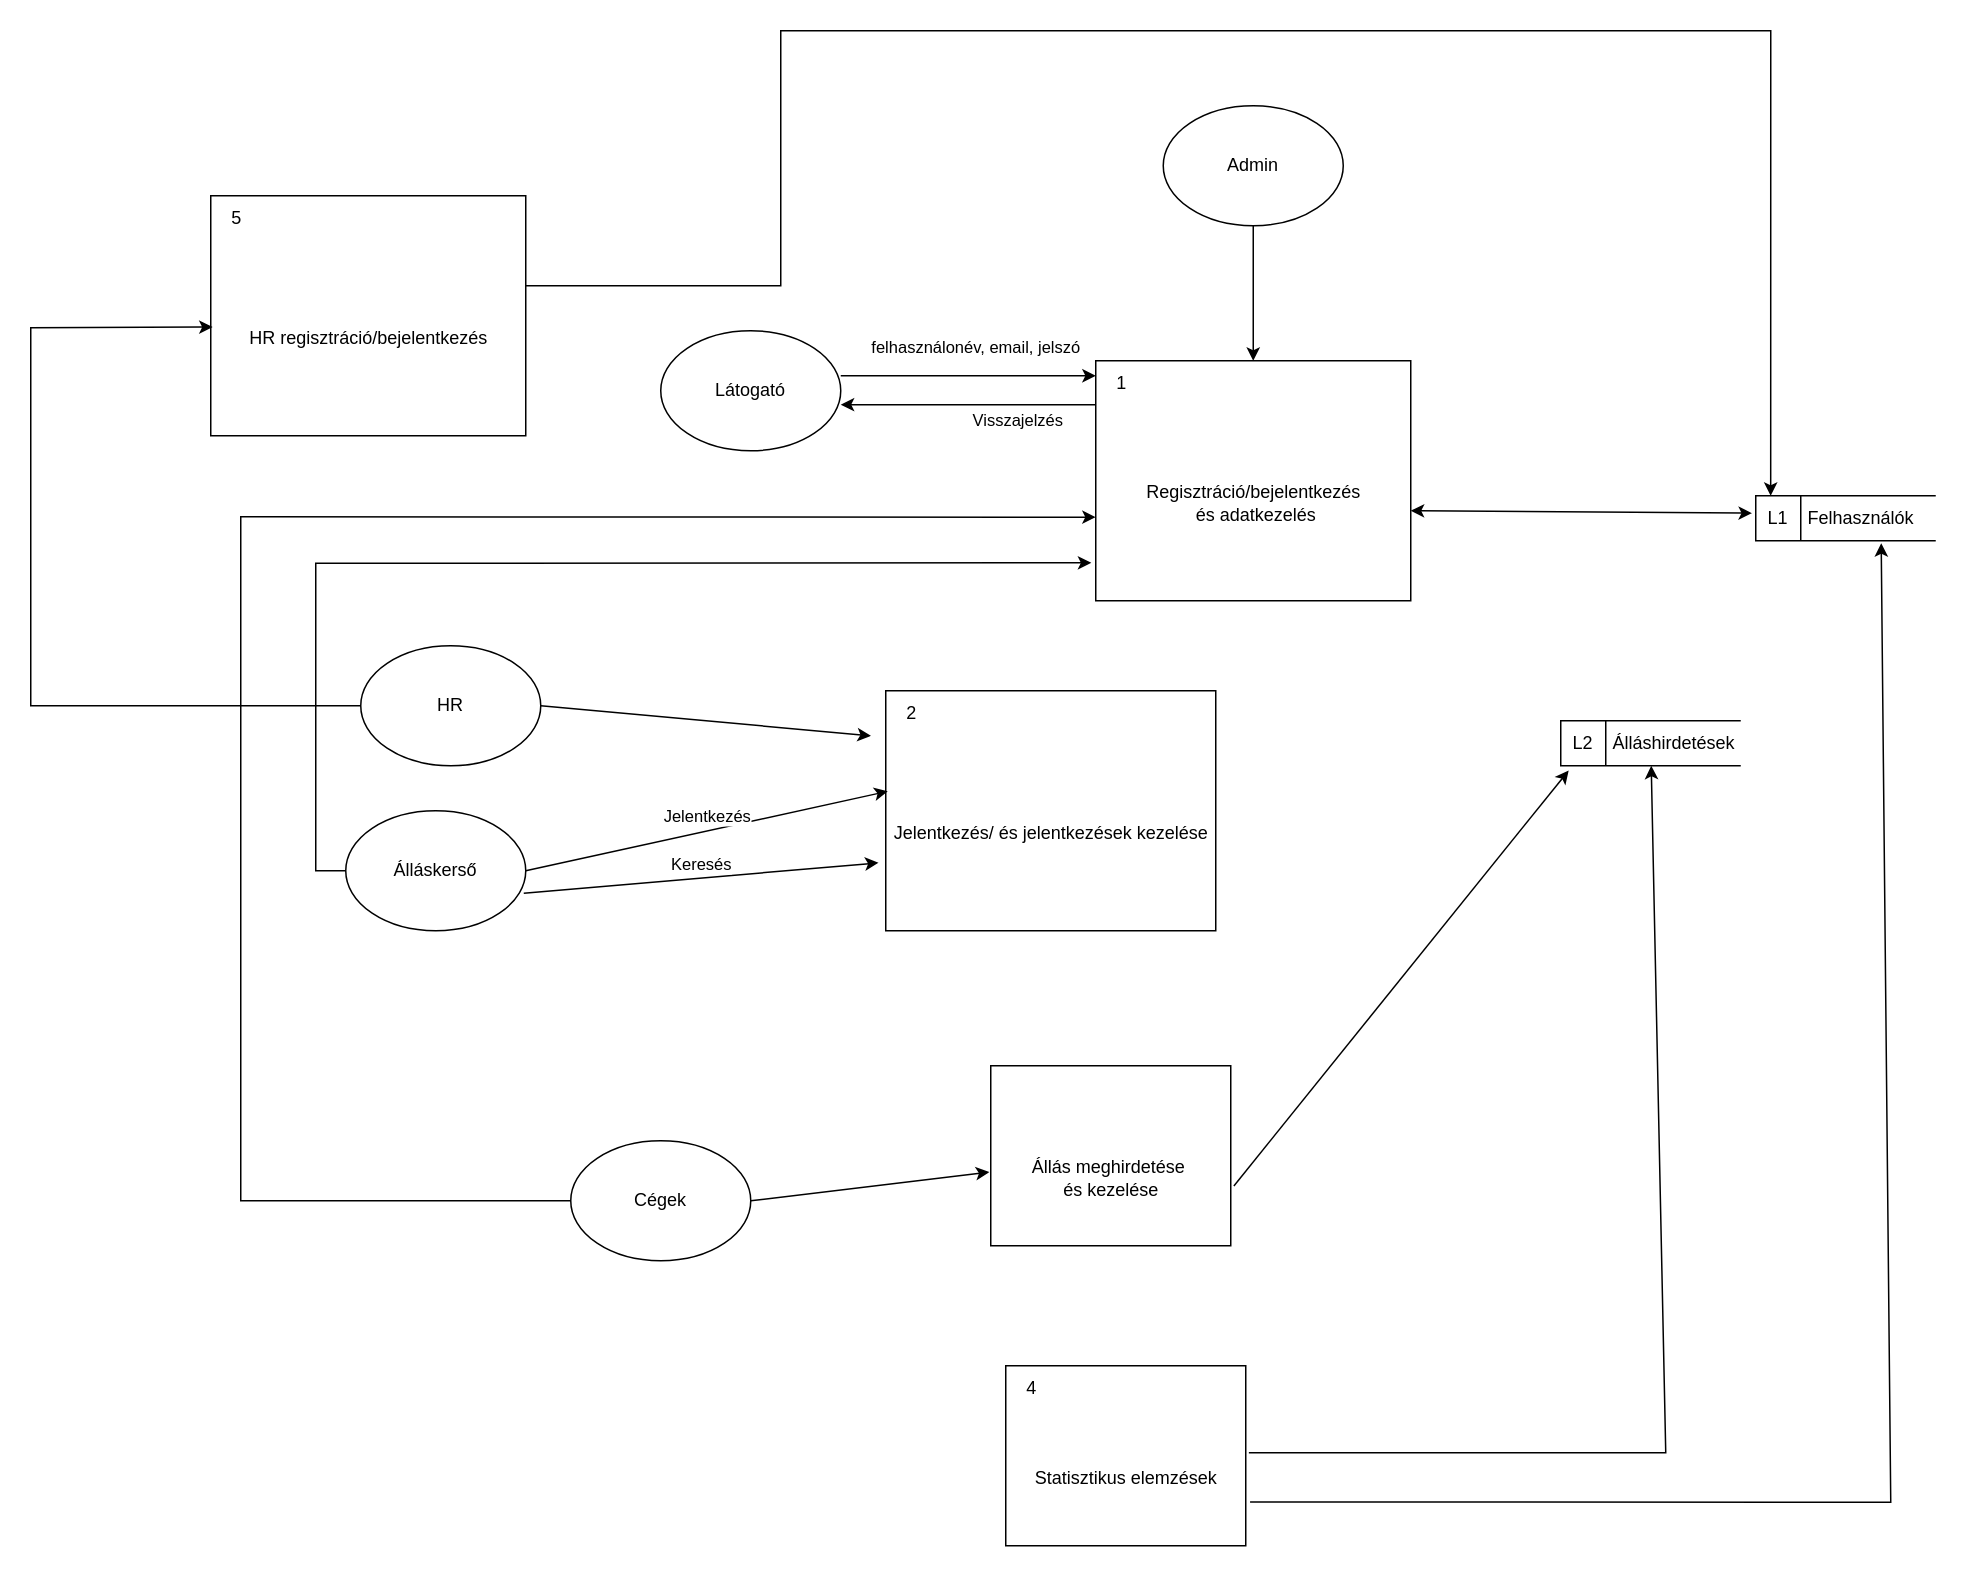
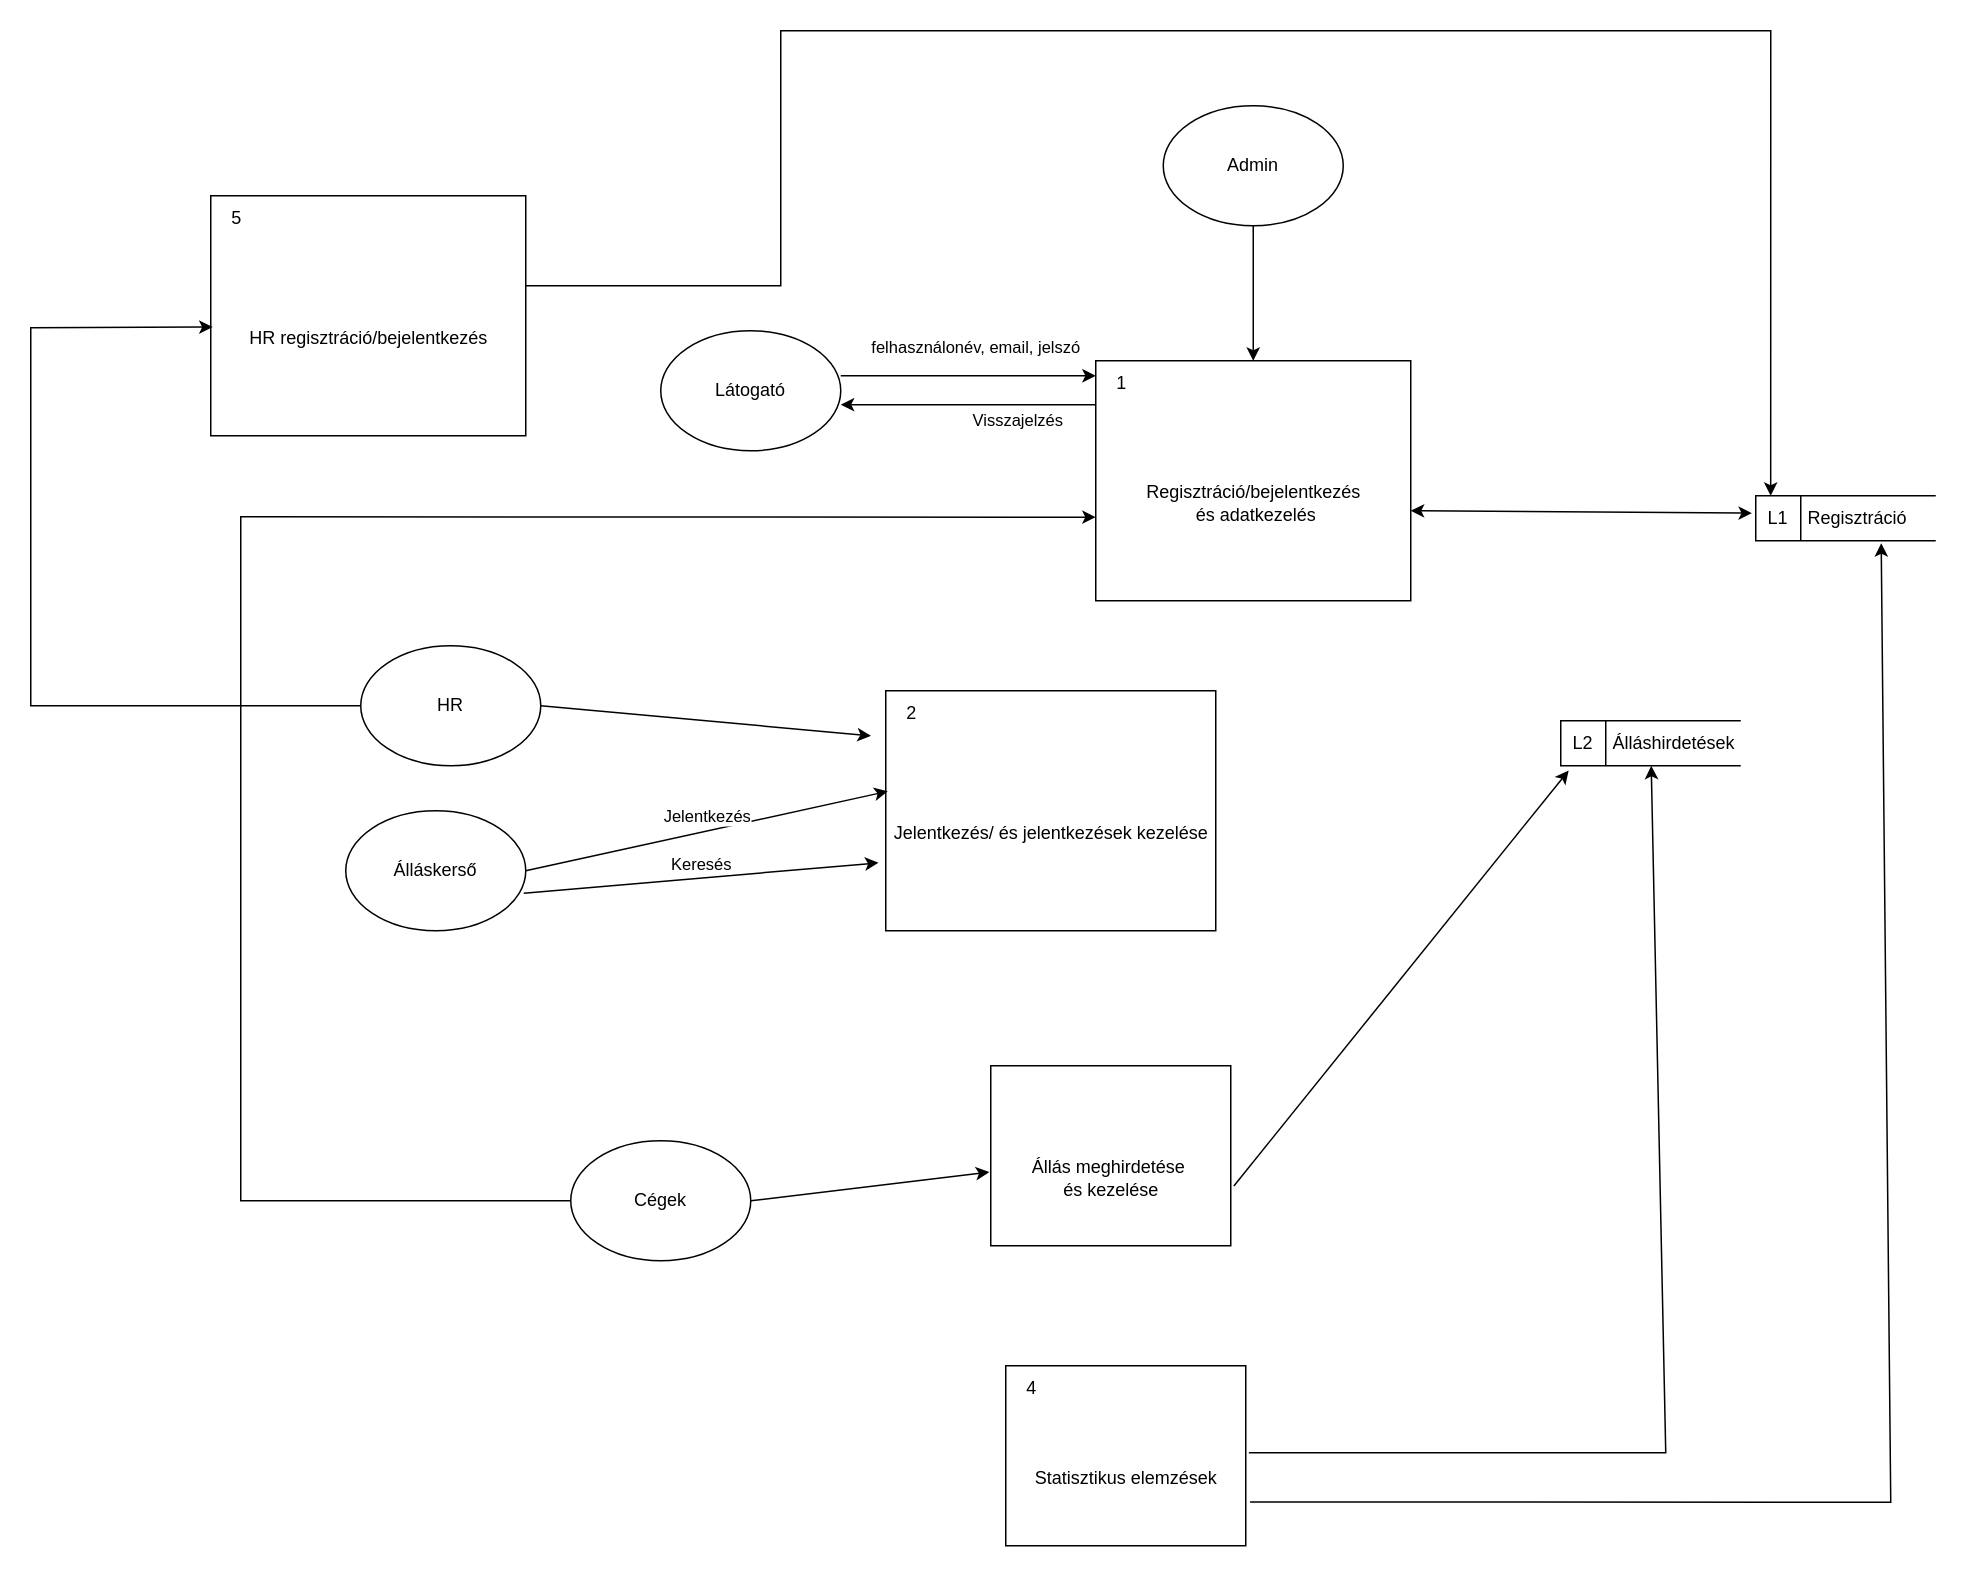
  <mxCell id="0" />
  <mxCell id="1" parent="0" />
  <mxCell id="2" value="&lt;div&gt;Regisztráció/bejelentkezés&lt;/div&gt;&lt;div&gt;&amp;nbsp;és adatkezelés&lt;/div&gt;" style="html=1;dashed=0;whitespace=wrap;shape=mxgraph.dfd.process;align=center;container=1;collapsible=0;spacingTop=30;" vertex="1" parent="1"><mxGeometry x="730" y="240" width="210" height="160" as="geometry" /></mxCell>
  <mxCell id="3" value="1" style="text;html=1;strokeColor=none;fillColor=none;align=center;verticalAlign=middle;whiteSpace=wrap;rounded=0;movable=0;resizable=0;rotatable=0;cloneable=0;deletable=0;connectable=0;allowArrows=0;pointerEvents=1;" vertex="1" parent="2"><mxGeometry width="35" height="30" as="geometry" /></mxCell>
  <mxCell id="4" value="" style="text;html=1;strokeColor=none;fillColor=none;align=left;verticalAlign=middle;whiteSpace=wrap;rounded=0;movable=0;resizable=0;connectable=0;allowArrows=0;rotatable=0;cloneable=0;deletable=0;spacingLeft=6;autosize=1;resizeWidth=0;" vertex="1" parent="2"><mxGeometry x="35" y="-5" width="50" height="40" as="geometry" /></mxCell>
  <mxCell id="5" value="" style="endArrow=classic;startArrow=classic;html=1;rounded=0;verticalAlign=bottom;entryX=-0.021;entryY=0.387;entryDx=0;entryDy=0;entryPerimeter=0;" edge="1" parent="2" target="8"><mxGeometry x="0.333" width="50" height="50" relative="1" as="geometry"><mxPoint x="210" y="100" as="sourcePoint" /><mxPoint x="161.673" y="84.211" as="targetPoint" /><mxPoint as="offset" /></mxGeometry></mxCell>
  <mxCell id="6" value="Cégek" style="ellipse;whiteSpace=wrap;html=1;" vertex="1" parent="1"><mxGeometry x="380" y="760" width="120" height="80" as="geometry" /></mxCell>
  <mxCell id="7" value="Álláskerső" style="ellipse;whiteSpace=wrap;html=1;" vertex="1" parent="1"><mxGeometry x="230" y="540" width="120" height="80" as="geometry" /></mxCell>
- <mxCell id="8" value="Felhasználók" style="html=1;dashed=0;whitespace=wrap;shape=mxgraph.dfd.dataStoreID;align=left;spacingLeft=33;container=1;collapsible=0;autosize=0;" vertex="1" parent="1"><mxGeometry x="1170" y="330" width="120" height="30" as="geometry" /></mxCell>
+ <mxCell id="8" value="Regisztráció" style="html=1;dashed=0;whitespace=wrap;shape=mxgraph.dfd.dataStoreID;align=left;spacingLeft=33;container=1;collapsible=0;autosize=0;" vertex="1" parent="1"><mxGeometry x="1170" y="330" width="120" height="30" as="geometry" /></mxCell>
  <mxCell id="9" value="L1" style="text;html=1;strokeColor=none;fillColor=none;align=center;verticalAlign=middle;whiteSpace=wrap;rounded=0;movable=0;resizable=0;rotatable=0;cloneable=0;deletable=0;allowArrows=0;connectable=0;" vertex="1" parent="8"><mxGeometry width="30" height="30" as="geometry" /></mxCell>
  <mxCell id="10" value="Admin" style="ellipse;whiteSpace=wrap;html=1;" vertex="1" parent="1"><mxGeometry x="775" y="70" width="120" height="80" as="geometry" /></mxCell>
  <mxCell id="11" value="Visszajelzés" style="endArrow=classic;html=1;rounded=0;verticalAlign=bottom;" edge="1" parent="1"><mxGeometry x="-0.39" y="20" width="50" height="50" relative="1" as="geometry"><mxPoint x="730" y="269.29" as="sourcePoint" /><mxPoint x="560" y="269.29" as="targetPoint" /><Array as="points" /><mxPoint as="offset" /></mxGeometry></mxCell>
  <mxCell id="12" value="felhasználonév, email, jelszó" style="endArrow=classic;html=1;rounded=0;verticalAlign=bottom;" edge="1" parent="1"><mxGeometry x="0.059" y="10" width="50" height="50" relative="1" as="geometry"><mxPoint x="560" y="250" as="sourcePoint" /><mxPoint x="730" y="250" as="targetPoint" /><Array as="points" /><mxPoint as="offset" /></mxGeometry></mxCell>
  <mxCell id="13" value="Jelentkezés/ és jelentkezések kezelése" style="html=1;dashed=0;whitespace=wrap;shape=mxgraph.dfd.process;align=center;container=1;collapsible=0;spacingTop=30;" vertex="1" parent="1"><mxGeometry x="590" y="460" width="220" height="160" as="geometry" /></mxCell>
  <mxCell id="14" value="2" style="text;html=1;strokeColor=none;fillColor=none;align=center;verticalAlign=middle;whiteSpace=wrap;rounded=0;movable=0;resizable=0;rotatable=0;cloneable=0;deletable=0;connectable=0;allowArrows=0;pointerEvents=1;" vertex="1" parent="13"><mxGeometry width="35" height="30" as="geometry" /></mxCell>
  <mxCell id="15" value="" style="text;html=1;strokeColor=none;fillColor=none;align=left;verticalAlign=middle;whiteSpace=wrap;rounded=0;movable=0;resizable=0;connectable=0;allowArrows=0;rotatable=0;cloneable=0;deletable=0;spacingLeft=6;autosize=1;resizeWidth=0;" vertex="1" parent="13"><mxGeometry x="35" y="-5" width="50" height="40" as="geometry" /></mxCell>
  <mxCell id="16" value="Álláshirdetések" style="html=1;dashed=0;whitespace=wrap;shape=mxgraph.dfd.dataStoreID;align=left;spacingLeft=33;container=1;collapsible=0;autosize=0;" vertex="1" parent="1"><mxGeometry x="1040" y="480" width="120" height="30" as="geometry" /></mxCell>
  <mxCell id="17" value="L2" style="text;html=1;strokeColor=none;fillColor=none;align=center;verticalAlign=middle;whiteSpace=wrap;rounded=0;movable=0;resizable=0;rotatable=0;cloneable=0;deletable=0;allowArrows=0;connectable=0;" vertex="1" parent="16"><mxGeometry width="30" height="30" as="geometry" /></mxCell>
  <mxCell id="18" value="HR" style="ellipse;whiteSpace=wrap;html=1;" vertex="1" parent="1"><mxGeometry x="240" y="430" width="120" height="80" as="geometry" /></mxCell>
  <mxCell id="19" value="" style="endArrow=classic;html=1;rounded=0;verticalAlign=bottom;exitX=1;exitY=0.5;exitDx=0;exitDy=0;entryX=-0.045;entryY=0.188;entryDx=0;entryDy=0;entryPerimeter=0;" edge="1" parent="1" source="18" target="13"><mxGeometry x="0.003" width="50" height="50" relative="1" as="geometry"><mxPoint x="690" y="940" as="sourcePoint" /><mxPoint x="480" y="470" as="targetPoint" /><Array as="points" /><mxPoint as="offset" /></mxGeometry></mxCell>
  <mxCell id="20" value="" style="endArrow=classic;html=1;rounded=0;verticalAlign=bottom;exitX=0.5;exitY=1;exitDx=0;exitDy=0;" edge="1" parent="1" source="10"><mxGeometry width="50" height="50" relative="1" as="geometry"><mxPoint x="440" y="420" as="sourcePoint" /><mxPoint x="835" y="240" as="targetPoint" /></mxGeometry></mxCell>
  <mxCell id="21" value="Látogató" style="ellipse;whiteSpace=wrap;html=1;" vertex="1" parent="1"><mxGeometry x="440" y="220" width="120" height="80" as="geometry" /></mxCell>
  <mxCell id="22" value="Jelentkezés" style="endArrow=classic;html=1;rounded=0;verticalAlign=bottom;exitX=1;exitY=0.5;exitDx=0;exitDy=0;entryX=0.006;entryY=0.419;entryDx=0;entryDy=0;entryPerimeter=0;" edge="1" parent="1" source="7" target="13"><mxGeometry width="50" height="50" relative="1" as="geometry"><mxPoint x="390" y="1205.49" as="sourcePoint" /><mxPoint x="665" y="1121.289" as="targetPoint" /></mxGeometry></mxCell>
  <mxCell id="23" value="Keresés" style="endArrow=classic;html=1;rounded=0;verticalAlign=bottom;exitX=0.989;exitY=0.688;exitDx=0;exitDy=0;exitPerimeter=0;entryX=-0.022;entryY=0.717;entryDx=0;entryDy=0;entryPerimeter=0;" edge="1" parent="1" source="7" target="13"><mxGeometry width="50" height="50" relative="1" as="geometry"><mxPoint x="400" y="1160" as="sourcePoint" /><mxPoint x="665" y="1261.944" as="targetPoint" /></mxGeometry></mxCell>
  <mxCell id="24" value="" style="endArrow=classic;html=1;rounded=0;verticalAlign=bottom;exitX=1;exitY=0.5;exitDx=0;exitDy=0;entryX=-0.006;entryY=0.424;entryDx=0;entryDy=0;entryPerimeter=0;" edge="1" parent="1" source="6"><mxGeometry width="50" height="50" relative="1" as="geometry"><mxPoint x="960" y="620" as="sourcePoint" /><mxPoint x="659.04" y="780.88" as="targetPoint" /></mxGeometry></mxCell>
  <mxCell id="25" value="" style="endArrow=classic;html=1;rounded=0;verticalAlign=bottom;exitX=1.013;exitY=0.483;exitDx=0;exitDy=0;exitPerimeter=0;" edge="1" parent="1" source="26" target="16"><mxGeometry x="0.0" width="50" height="50" relative="1" as="geometry"><mxPoint x="1311.92" y="1226.52" as="sourcePoint" /><mxPoint x="1490" y="1225" as="targetPoint" /><Array as="points"><mxPoint x="1110" y="968" /></Array><mxPoint as="offset" /></mxGeometry></mxCell>
  <mxCell id="26" value="Statisztikus elemzések" style="html=1;dashed=0;whitespace=wrap;shape=mxgraph.dfd.process2;align=center;container=1;collapsible=0;spacingTop=30;" vertex="1" parent="1"><mxGeometry x="670" y="910" width="160" height="120" as="geometry" /></mxCell>
  <mxCell id="27" value="4" style="text;html=1;strokeColor=none;fillColor=none;align=center;verticalAlign=middle;whiteSpace=wrap;rounded=0;connectable=0;allowArrows=0;editable=1;movable=0;resizable=0;rotatable=0;deletable=0;locked=0;cloneable=0;" vertex="1" parent="26"><mxGeometry width="35" height="30" as="geometry" /></mxCell>
  <mxCell id="28" value="" style="text;strokeColor=none;fillColor=none;align=left;verticalAlign=middle;whiteSpace=wrap;rounded=0;autosize=1;connectable=0;allowArrows=0;movable=0;resizable=0;rotatable=0;deletable=0;cloneable=0;spacingLeft=6;fontStyle=0;html=1;" vertex="1" parent="26"><mxGeometry x="35" y="-5" width="50" height="40" as="geometry" /></mxCell>
  <mxCell id="29" value="" style="endArrow=classic;html=1;rounded=0;verticalAlign=bottom;entryX=0.697;entryY=1.054;entryDx=0;entryDy=0;entryPerimeter=0;exitX=1.018;exitY=0.757;exitDx=0;exitDy=0;exitPerimeter=0;" edge="1" parent="1" source="26" target="8"><mxGeometry width="50" height="50" relative="1" as="geometry"><mxPoint x="1310" y="1280" as="sourcePoint" /><mxPoint x="1430" y="1280" as="targetPoint" /><Array as="points"><mxPoint x="1260" y="1001" /></Array></mxGeometry></mxCell>
  <mxCell id="30" value="" style="endArrow=classic;html=1;rounded=0;verticalAlign=bottom;exitX=1.013;exitY=0.501;exitDx=0;exitDy=0;exitPerimeter=0;entryX=0.044;entryY=1.105;entryDx=0;entryDy=0;entryPerimeter=0;" edge="1" parent="1" target="16"><mxGeometry width="50" height="50" relative="1" as="geometry"><mxPoint x="822.08" y="790.12" as="sourcePoint" /><mxPoint x="1050" y="580" as="targetPoint" /></mxGeometry></mxCell>
  <mxCell id="31" value="&lt;div&gt;Állás meghirdetése&amp;nbsp;&lt;/div&gt;&lt;div&gt;és kezelése&lt;/div&gt;" style="html=1;dashed=0;whitespace=wrap;shape=mxgraph.dfd.process;align=center;container=1;collapsible=0;spacingTop=30;" vertex="1" parent="1"><mxGeometry x="660" y="710" width="160" height="120" as="geometry" /></mxCell>
  <mxCell id="32" value="" style="text;html=1;strokeColor=none;fillColor=none;align=left;verticalAlign=middle;whiteSpace=wrap;rounded=0;movable=0;resizable=0;connectable=0;allowArrows=0;rotatable=0;cloneable=0;deletable=0;spacingLeft=6;autosize=1;resizeWidth=0;" vertex="1" parent="31"><mxGeometry x="35" y="-5" width="50" height="40" as="geometry" /></mxCell>
  <mxCell id="33" value="" style="endArrow=classic;html=1;rounded=0;verticalAlign=bottom;exitX=0;exitY=0.5;exitDx=0;exitDy=0;" edge="1" parent="1" source="6"><mxGeometry width="50" height="50" relative="1" as="geometry"><mxPoint x="610" y="344.29" as="sourcePoint" /><mxPoint x="730" y="344.29" as="targetPoint" /><Array as="points"><mxPoint x="160" y="800" /><mxPoint x="160" y="344" /></Array></mxGeometry></mxCell>
- <mxCell id="34" value="" style="endArrow=classic;html=1;rounded=0;verticalAlign=bottom;exitX=0;exitY=0.5;exitDx=0;exitDy=0;entryX=-0.014;entryY=0.842;entryDx=0;entryDy=0;entryPerimeter=0;" edge="1" parent="1" source="7" target="2"><mxGeometry width="50" height="50" relative="1" as="geometry"><mxPoint x="780" y="520" as="sourcePoint" /><mxPoint x="900" y="520" as="targetPoint" /><Array as="points"><mxPoint x="210" y="580" /><mxPoint x="210" y="375" /></Array></mxGeometry></mxCell>
  <mxCell id="35" value="HR regisztráció/bejelentkezés" style="html=1;dashed=0;whitespace=wrap;shape=mxgraph.dfd.process;align=center;container=1;collapsible=0;spacingTop=30;" vertex="1" parent="1"><mxGeometry x="140" y="130" width="210" height="160" as="geometry" /></mxCell>
  <mxCell id="36" value="5" style="text;html=1;strokeColor=none;fillColor=none;align=center;verticalAlign=middle;whiteSpace=wrap;rounded=0;movable=0;resizable=0;rotatable=0;cloneable=0;deletable=0;connectable=0;allowArrows=0;pointerEvents=1;" vertex="1" parent="35"><mxGeometry width="35" height="30" as="geometry" /></mxCell>
  <mxCell id="37" value="" style="text;html=1;strokeColor=none;fillColor=none;align=left;verticalAlign=middle;whiteSpace=wrap;rounded=0;movable=0;resizable=0;connectable=0;allowArrows=0;rotatable=0;cloneable=0;deletable=0;spacingLeft=6;autosize=1;resizeWidth=0;" vertex="1" parent="35"><mxGeometry x="35" y="-5" width="50" height="40" as="geometry" /></mxCell>
  <mxCell id="38" value="" style="endArrow=classic;html=1;rounded=0;verticalAlign=bottom;exitX=0;exitY=0.5;exitDx=0;exitDy=0;entryX=0.006;entryY=0.547;entryDx=0;entryDy=0;entryPerimeter=0;" edge="1" parent="1" source="18" target="35"><mxGeometry width="50" height="50" relative="1" as="geometry"><mxPoint x="780" y="470" as="sourcePoint" /><mxPoint x="900" y="470" as="targetPoint" /><Array as="points"><mxPoint x="20" y="470" /><mxPoint x="20" y="218" /></Array></mxGeometry></mxCell>
  <mxCell id="39" value="" style="endArrow=classic;html=1;rounded=0;verticalAlign=bottom;entryX=0.083;entryY=0;entryDx=0;entryDy=0;entryPerimeter=0;" edge="1" parent="1" target="8"><mxGeometry width="50" height="50" relative="1" as="geometry"><mxPoint x="350" y="190" as="sourcePoint" /><mxPoint x="470" y="190" as="targetPoint" /><Array as="points"><mxPoint x="520" y="190" /><mxPoint x="520" y="20" /><mxPoint x="1180" y="20" /></Array></mxGeometry></mxCell>
